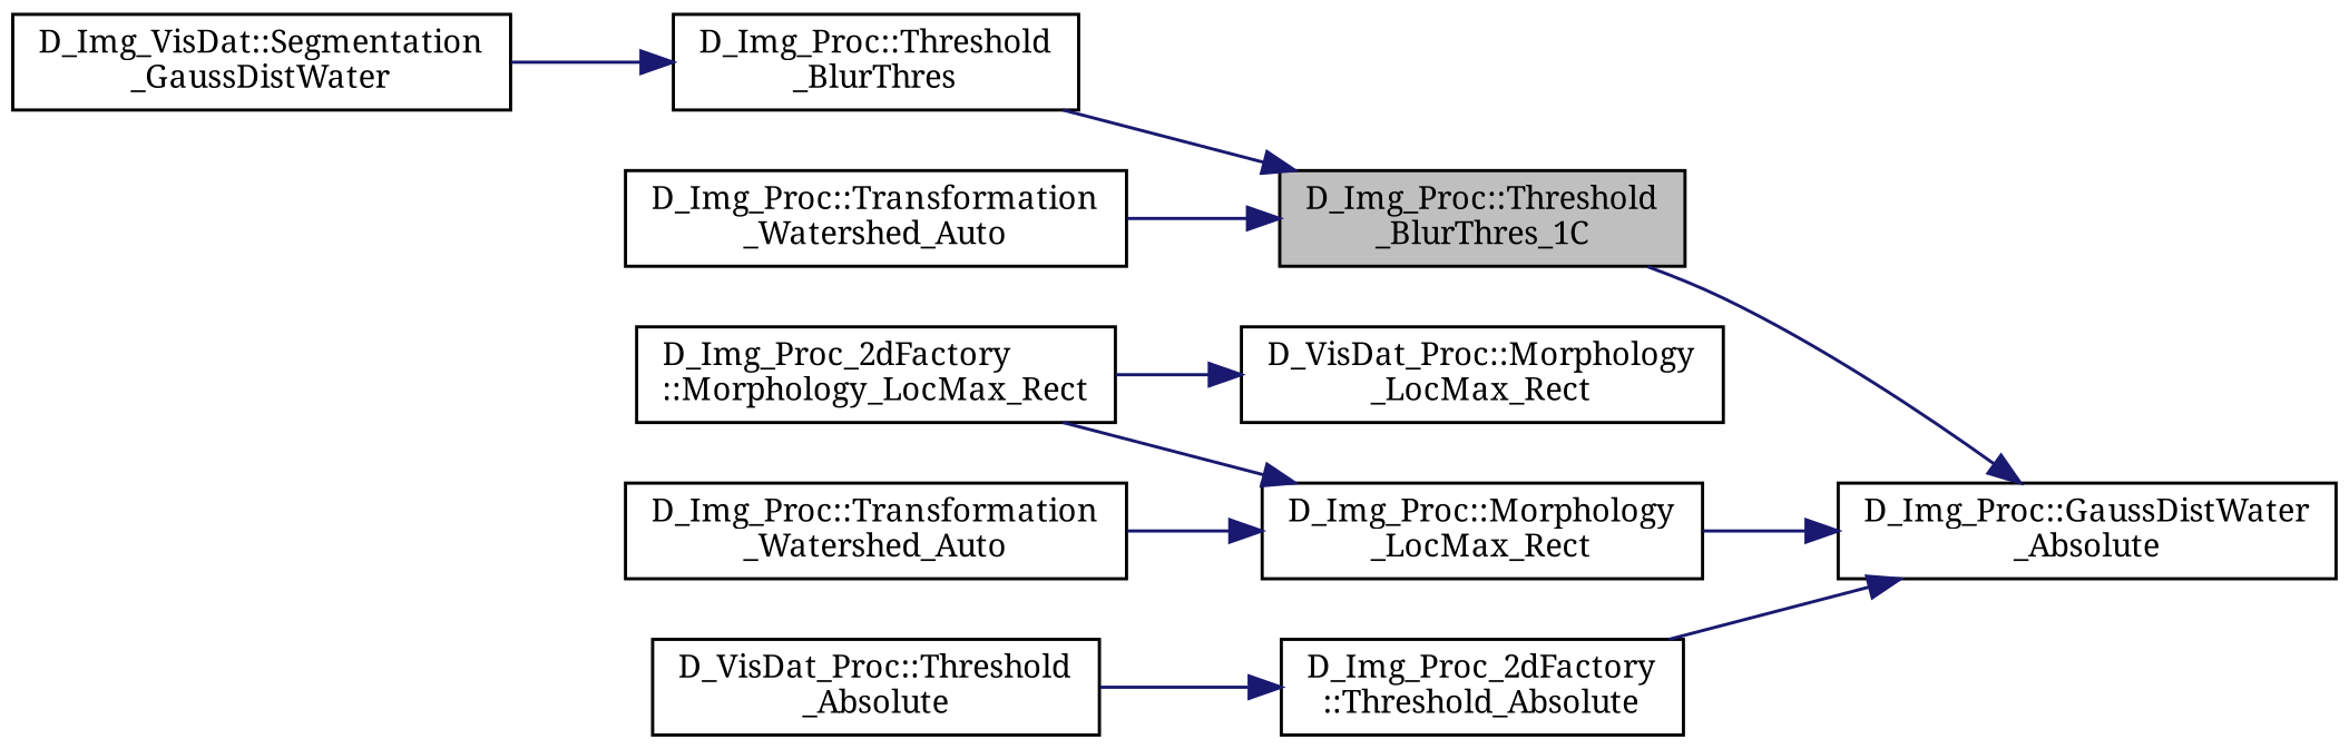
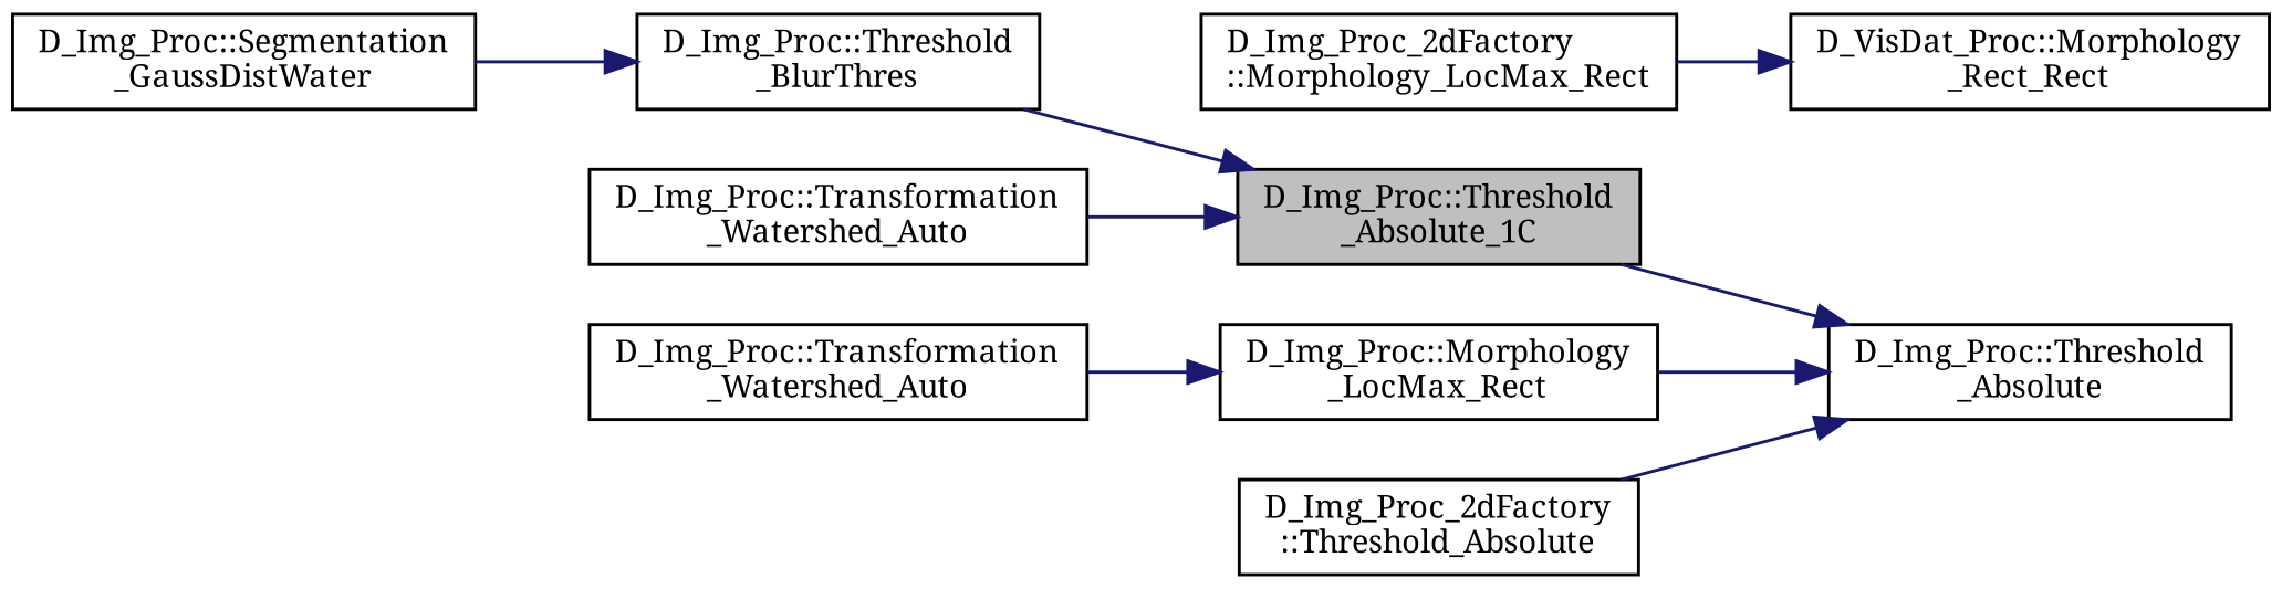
  digraph {
    fontname="Noto Serif"
    rankdir=RL
    node [color=black fillcolor=white fontname="Noto Serif" fontsize=10 shape=record style=filled]
    edge [color=midnightblue dir=back fontname="Noto Serif" fontsize=10 labelfontname=Helvetica labelfontsize=10 style=solid]
-   n1 [fillcolor=grey75 fontcolor=black height=0.2 label="D_Img_Proc::Threshold\l_BlurThres_1C" width=0.4]
+   n1 [fillcolor=grey75 fontcolor=black height=0.2 label="D_Img_Proc::Threshold\l_Absolute_1C" width=0.4]
    n2 [height=0.2 label="D_Img_Proc::Threshold\l_BlurThres" width=0.4]
    n3 [height=0.2 label="D_Img_Proc::Transformation\l_Watershed_Auto" width=0.4]
-   n4 [height=0.2 label="D_Img_Proc::GaussDistWater\l_Absolute" width=0.4]
+   n4 [height=0.2 label="D_Img_Proc::Threshold\l_Absolute" width=0.4]
    n5 [height=0.2 label="D_Img_Proc::Morphology\l_LocMax_Rect" width=0.4]
    n6 [height=0.2 label="D_Img_Proc_2dFactory\l::Threshold_Absolute" width=0.4]
-   n7 [height=0.2 label="D_Img_VisDat::Segmentation\l_GaussDistWater" width=0.4]
+   n7 [height=0.2 label="D_Img_Proc::Segmentation\l_GaussDistWater" width=0.4]
    n8 [height=0.2 label="D_Img_Proc_2dFactory\l::Morphology_LocMax_Rect" width=0.4]
    n9 [height=0.2 label="D_Img_Proc::Transformation\l_Watershed_Auto" width=0.4]
-   n10 [height=0.2 label="D_VisDat_Proc::Threshold\l_Absolute" width=0.4]
-   n11 [height=0.2 label="D_VisDat_Proc::Morphology\l_LocMax_Rect" width=0.4]
+   n11 [height=0.2 label="D_VisDat_Proc::Morphology\l_Rect_Rect" width=0.4]
    n1 -> n2
    n1 -> n3
    n2 -> n7
    n4 -> n1
    n4 -> n5
    n4 -> n6
-   n5 -> n8
    n5 -> n9
-   n6 -> n10
    n11 -> n8
  }
